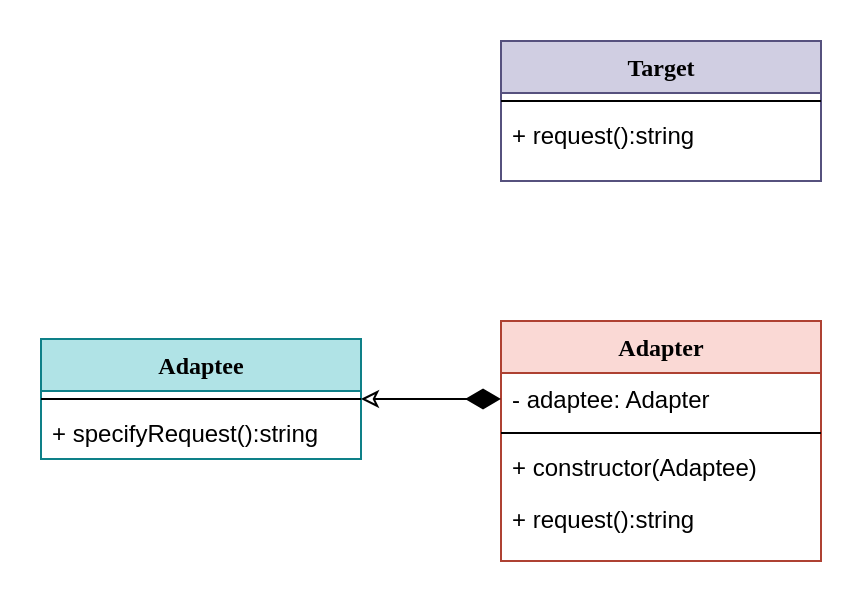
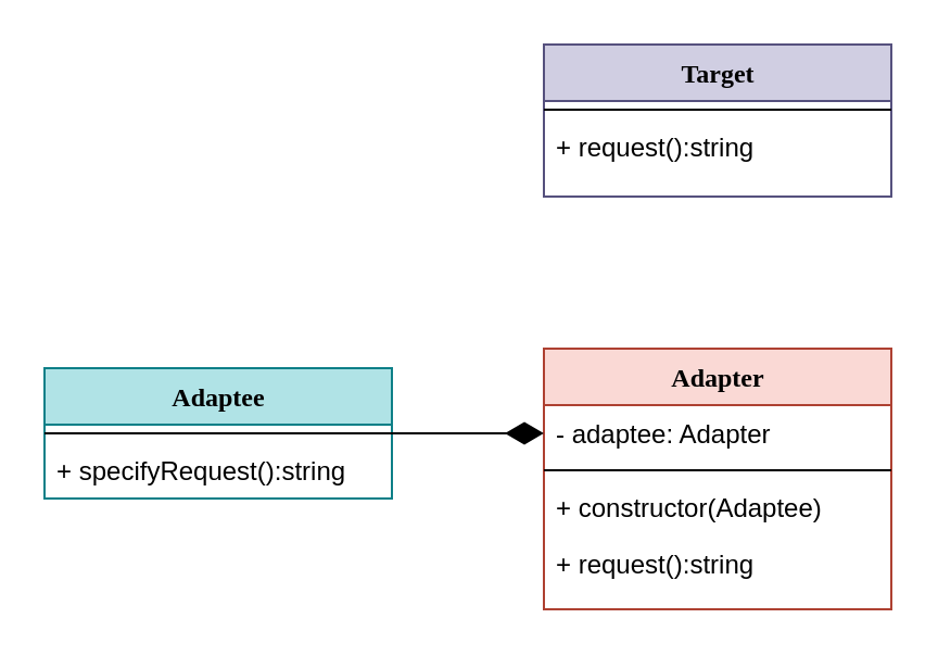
  <mxCell id="0" />
  <mxCell id="1" parent="0" />
  <mxCell id="2" value="Adapter" style="swimlane;html=1;fontStyle=1;align=center;verticalAlign=top;childLayout=stackLayout;horizontal=1;startSize=26;horizontalStack=0;resizeParent=1;resizeLast=0;collapsible=1;marginBottom=0;swimlaneFillColor=#ffffff;rounded=0;shadow=0;comic=0;labelBackgroundColor=none;strokeWidth=1;fillColor=#fad9d5;fontFamily=Verdana;fontSize=12;strokeColor=#ae4132;" vertex="1" parent="1"><mxGeometry x="250" y="160" width="160" height="120" as="geometry" /></mxCell>
  <mxCell id="3" value="- adaptee: Adapter" style="text;html=1;strokeColor=none;fillColor=none;align=left;verticalAlign=top;spacingLeft=4;spacingRight=4;whiteSpace=wrap;overflow=hidden;rotatable=0;points=[[0,0.5],[1,0.5]];portConstraint=eastwest;" vertex="1" parent="2"><mxGeometry y="26" width="160" height="26" as="geometry" /></mxCell>
  <mxCell id="4" value="" style="line;html=1;strokeWidth=1;fillColor=none;align=left;verticalAlign=middle;spacingTop=-1;spacingLeft=3;spacingRight=3;rotatable=0;labelPosition=right;points=[];portConstraint=eastwest;" vertex="1" parent="2"><mxGeometry y="52" width="160" height="8" as="geometry" /></mxCell>
  <mxCell id="5" value="+ constructor(Adaptee)" style="text;html=1;strokeColor=none;fillColor=none;align=left;verticalAlign=top;spacingLeft=4;spacingRight=4;whiteSpace=wrap;overflow=hidden;rotatable=0;points=[[0,0.5],[1,0.5]];portConstraint=eastwest;" vertex="1" parent="2"><mxGeometry y="60" width="160" height="26" as="geometry" /></mxCell>
  <mxCell id="6" value="+ request():string" style="text;html=1;strokeColor=none;fillColor=none;align=left;verticalAlign=top;spacingLeft=4;spacingRight=4;whiteSpace=wrap;overflow=hidden;rotatable=0;points=[[0,0.5],[1,0.5]];portConstraint=eastwest;" vertex="1" parent="2"><mxGeometry y="86" width="160" height="26" as="geometry" /></mxCell>
  <mxCell id="7" value="Adaptee" style="swimlane;html=1;fontStyle=1;align=center;verticalAlign=top;childLayout=stackLayout;horizontal=1;startSize=26;horizontalStack=0;resizeParent=1;resizeLast=0;collapsible=1;marginBottom=0;swimlaneFillColor=#ffffff;rounded=0;shadow=0;comic=0;labelBackgroundColor=none;strokeWidth=1;fillColor=#b0e3e6;fontFamily=Verdana;fontSize=12;strokeColor=#0e8088;" vertex="1" parent="1"><mxGeometry x="20" y="169" width="160" height="60" as="geometry" /></mxCell>
  <mxCell id="8" value="" style="line;html=1;strokeWidth=1;fillColor=none;align=left;verticalAlign=middle;spacingTop=-1;spacingLeft=3;spacingRight=3;rotatable=0;labelPosition=right;points=[];portConstraint=eastwest;" vertex="1" parent="7"><mxGeometry y="26" width="160" height="8" as="geometry" /></mxCell>
  <mxCell id="9" value="+ specifyRequest():string" style="text;html=1;strokeColor=none;fillColor=none;align=left;verticalAlign=top;spacingLeft=4;spacingRight=4;whiteSpace=wrap;overflow=hidden;rotatable=0;points=[[0,0.5],[1,0.5]];portConstraint=eastwest;" vertex="1" parent="7"><mxGeometry y="34" width="160" height="26" as="geometry" /></mxCell>
  <mxCell id="10" value="Target" style="swimlane;html=1;fontStyle=1;align=center;verticalAlign=top;childLayout=stackLayout;horizontal=1;startSize=26;horizontalStack=0;resizeParent=1;resizeLast=0;collapsible=1;marginBottom=0;swimlaneFillColor=#ffffff;rounded=0;shadow=0;comic=0;labelBackgroundColor=none;strokeWidth=1;fillColor=#d0cee2;fontFamily=Verdana;fontSize=12;strokeColor=#56517e;" vertex="1" parent="1"><mxGeometry x="250" y="20" width="160" height="70" as="geometry" /></mxCell>
  <mxCell id="11" value="" style="line;html=1;strokeWidth=1;fillColor=none;align=left;verticalAlign=middle;spacingTop=-1;spacingLeft=3;spacingRight=3;rotatable=0;labelPosition=right;points=[];portConstraint=eastwest;" vertex="1" parent="10"><mxGeometry y="26" width="160" height="8" as="geometry" /></mxCell>
  <mxCell id="12" value="+ request():string" style="text;html=1;strokeColor=none;fillColor=none;align=left;verticalAlign=top;spacingLeft=4;spacingRight=4;whiteSpace=wrap;overflow=hidden;rotatable=0;points=[[0,0.5],[1,0.5]];portConstraint=eastwest;" vertex="1" parent="10"><mxGeometry y="34" width="160" height="26" as="geometry" /></mxCell>
- <mxCell id="13" style="edgeStyle=orthogonalEdgeStyle;rounded=0;orthogonalLoop=1;jettySize=auto;html=1;exitX=0;exitY=0.5;exitDx=0;exitDy=0;entryX=1;entryY=0.5;entryDx=0;entryDy=0;startArrow=diamondThin;startFill=1;startSize=15;endArrow=classic;endFill=0;" edge="1" parent="1" source="3" target="7"><mxGeometry relative="1" as="geometry" /></mxCell>
+ <mxCell id="13" style="edgeStyle=orthogonalEdgeStyle;rounded=0;orthogonalLoop=1;jettySize=auto;html=1;exitX=0;exitY=0.5;exitDx=0;exitDy=0;entryX=1;entryY=0.5;entryDx=0;entryDy=0;startArrow=diamondThin;startFill=1;startSize=15;endArrow=none;endFill=0;" edge="1" parent="1" source="3" target="7"><mxGeometry relative="1" as="geometry" /></mxCell>
